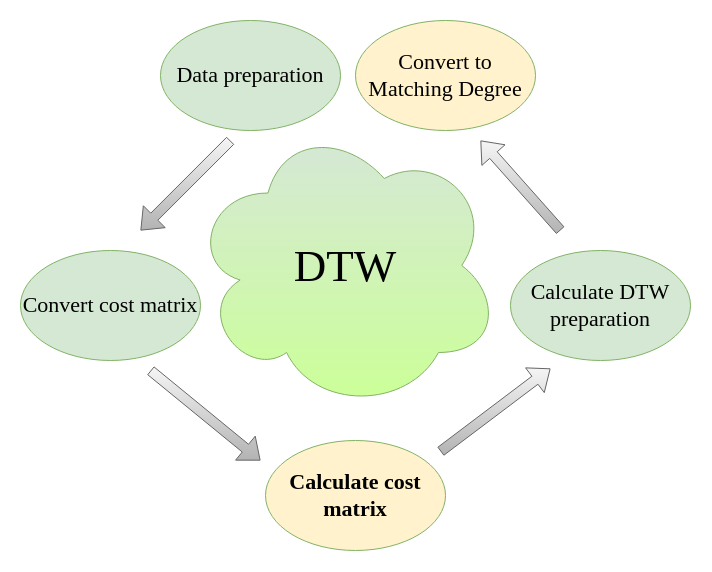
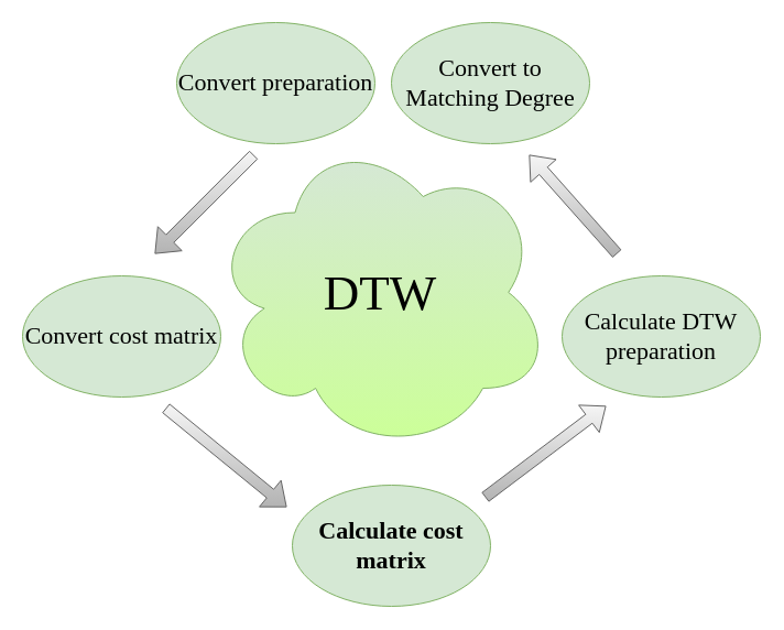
  <mxCell id="0" />
  <mxCell id="1" parent="0" />
- <mxCell id="2" value="&lt;span style=&quot;font-family: &amp;#34;times new roman&amp;#34;&quot;&gt;&lt;font style=&quot;font-size: 22px&quot;&gt;Data preparation&lt;/font&gt;&lt;/span&gt;" style="ellipse;whiteSpace=wrap;html=1;fillColor=#d5e8d4;strokeColor=#82b366;" parent="1" vertex="1"><mxGeometry x="160" y="20" width="180" height="110" as="geometry" /></mxCell>
+ <mxCell id="2" value="&lt;span style=&quot;font-family: &amp;#34;times new roman&amp;#34;&quot;&gt;&lt;font style=&quot;font-size: 22px&quot;&gt;Convert preparation&lt;/font&gt;&lt;/span&gt;" style="ellipse;whiteSpace=wrap;html=1;fillColor=#d5e8d4;strokeColor=#82b366;" parent="1" vertex="1"><mxGeometry x="160" y="20" width="180" height="110" as="geometry" /></mxCell>
  <mxCell id="3" value="" style="shape=flexArrow;endArrow=classic;html=1;fillColor=#f5f5f5;strokeColor=#666666;gradientColor=#b3b3b3;" parent="1" edge="1"><mxGeometry width="50" height="50" relative="1" as="geometry"><mxPoint x="150" y="370" as="sourcePoint" /><mxPoint x="260" y="460" as="targetPoint" /></mxGeometry></mxCell>
  <mxCell id="4" value="" style="shape=flexArrow;endArrow=classic;html=1;fillColor=#f5f5f5;strokeColor=#666666;gradientColor=#b3b3b3;" parent="1" edge="1"><mxGeometry width="50" height="50" relative="1" as="geometry"><mxPoint x="560" y="230" as="sourcePoint" /><mxPoint x="480" y="140" as="targetPoint" /></mxGeometry></mxCell>
  <mxCell id="5" value="" style="shape=flexArrow;endArrow=classic;html=1;fillColor=#f5f5f5;strokeColor=#666666;gradientColor=#b3b3b3;" parent="1" edge="1"><mxGeometry width="50" height="50" relative="1" as="geometry"><mxPoint x="230" y="140" as="sourcePoint" /><mxPoint x="140" y="230" as="targetPoint" /></mxGeometry></mxCell>
  <mxCell id="6" value="" style="shape=flexArrow;endArrow=classic;html=1;gradientColor=#b3b3b3;fillColor=#f5f5f5;strokeColor=#666666;" parent="1" edge="1"><mxGeometry width="50" height="50" relative="1" as="geometry"><mxPoint x="440" y="451" as="sourcePoint" /><mxPoint x="550" y="368" as="targetPoint" /></mxGeometry></mxCell>
  <mxCell id="7" value="&lt;font face=&quot;Times New Roman&quot; style=&quot;font-size: 45px&quot;&gt;DTW&lt;/font&gt;" style="ellipse;shape=cloud;whiteSpace=wrap;html=1;gradientColor=#CCFF99;fillColor=#d5e8d4;strokeColor=#82b366;" parent="1" vertex="1"><mxGeometry x="190" y="120" width="310" height="290" as="geometry" /></mxCell>
  <mxCell id="8" value="&lt;span style=&quot;font-family: &amp;#34;times new roman&amp;#34;&quot;&gt;&lt;font style=&quot;font-size: 22px&quot;&gt;Convert cost matrix&lt;/font&gt;&lt;/span&gt;" style="ellipse;whiteSpace=wrap;html=1;fillColor=#d5e8d4;strokeColor=#82b366;" parent="1" vertex="1"><mxGeometry x="20" y="250" width="180" height="110" as="geometry" /></mxCell>
- <mxCell id="9" value="&lt;b style=&quot;font-family: &amp;#34;times new roman&amp;#34;&quot;&gt;&lt;font style=&quot;font-size: 22px&quot;&gt;Calculate cost matrix&lt;/font&gt;&lt;/b&gt;" style="ellipse;whiteSpace=wrap;html=1;fillColor=#fff2cc;strokeColor=#82b366;" parent="1" vertex="1"><mxGeometry x="265" y="440" width="180" height="110" as="geometry" /></mxCell>
+ <mxCell id="9" value="&lt;b style=&quot;font-family: &amp;#34;times new roman&amp;#34;&quot;&gt;&lt;font style=&quot;font-size: 22px&quot;&gt;Calculate cost matrix&lt;/font&gt;&lt;/b&gt;" style="ellipse;whiteSpace=wrap;html=1;fillColor=#d5e8d4;strokeColor=#82b366;" parent="1" vertex="1"><mxGeometry x="265" y="440" width="180" height="110" as="geometry" /></mxCell>
  <mxCell id="10" value="&lt;span style=&quot;font-family: &amp;#34;times new roman&amp;#34;&quot;&gt;&lt;font style=&quot;font-size: 22px&quot;&gt;Calculate DTW preparation&lt;/font&gt;&lt;/span&gt;" style="ellipse;whiteSpace=wrap;html=1;fillColor=#d5e8d4;strokeColor=#82b366;" parent="1" vertex="1"><mxGeometry x="510" y="250" width="180" height="110" as="geometry" /></mxCell>
- <mxCell id="11" value="&lt;span style=&quot;font-family: &amp;#34;times new roman&amp;#34;&quot;&gt;&lt;font style=&quot;font-size: 22px&quot;&gt;Convert to Matching Degree&lt;/font&gt;&lt;/span&gt;" style="ellipse;whiteSpace=wrap;html=1;fillColor=#fff2cc;strokeColor=#82b366;" parent="1" vertex="1"><mxGeometry x="355" y="20" width="180" height="110" as="geometry" /></mxCell>
+ <mxCell id="11" value="&lt;span style=&quot;font-family: &amp;#34;times new roman&amp;#34;&quot;&gt;&lt;font style=&quot;font-size: 22px&quot;&gt;Convert to Matching Degree&lt;/font&gt;&lt;/span&gt;" style="ellipse;whiteSpace=wrap;html=1;fillColor=#d5e8d4;strokeColor=#82b366;" parent="1" vertex="1"><mxGeometry x="355" y="20" width="180" height="110" as="geometry" /></mxCell>
